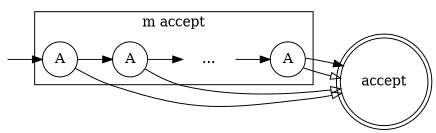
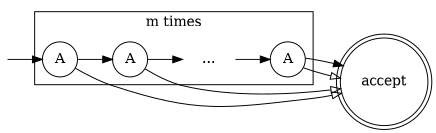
  digraph {
    rankdir=LR
    node [shape=circle]
    n1 [label=A]
    n2 [label=A]
    n3 [label="..." shape=none]
    n4 [label=A]
    init [shape=point style=invis]
    accept [shape=doublecircle]
    subgraph cluster_1 {
-     label="m accept"
+     label="m times"
      n1
      n2
      n3
      n4
    }
    n1 -> n2
    n1 -> accept [arrowhead=empty]
    n2 -> n3
    n2 -> accept [arrowhead=empty]
    n3 -> n4
    n4 -> accept [arrowhead=empty]
    n4 -> accept
    init -> n1
  }
